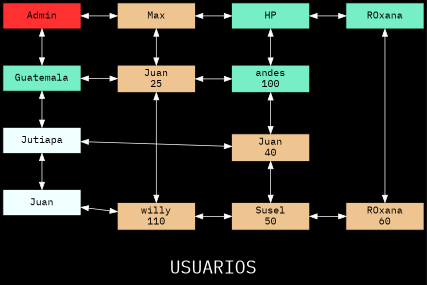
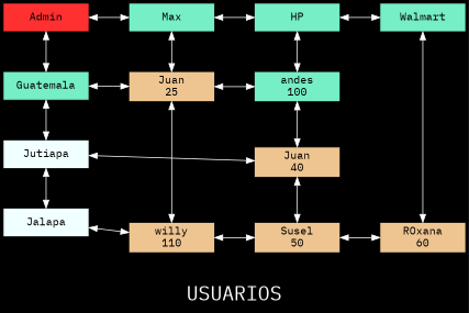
  digraph {
    bgcolor=black
    fontcolor=white
    fontname="IBM Plex Mono"
    fontsize=25
    label=USUARIOS
    nodesep=0.7
    rankdir=LR
    ranksep=0.7
    node [fillcolor=aquamarine2 fontname="IBM Plex Mono" group=1 shape=box style=filled]
    edge [color=white dir=both fontname="IBM Plex Mono"]
    n1 [fillcolor=firebrick1 label=Admin width=1.5]
    n2 [label=Guatemala width=1.5]
    n3 [fillcolor=azure1 label=Jutiapa width=1.5]
-   n4 [fillcolor=azure1 label=Juan width=1.5]
-   n5 [fillcolor=burlywood2 label=Max width=1.5]
+   n4 [fillcolor=azure1 label=Jalapa width=1.5]
+   n5 [label=Max width=1.5]
    n6 [fillcolor=burlywood2 group=27 label="Juan\n25" width=1.5]
    n7 [fillcolor=burlywood2 group=112 label="willy\n110" width=1.5]
    n8 [label=HP width=1.5]
    n9 [group=102 label="andes\n100" width=1.5]
    n10 [fillcolor=burlywood2 group=42 label="Juan\n40" width=1.5]
    n11 [fillcolor=burlywood2 group=52 label="Susel\n50" width=1.5]
-   n12 [label=ROxana width=1.5]
+   n12 [label=Walmart width=1.5]
    n13 [fillcolor=burlywood2 group=62 label="ROxana\n60" width=1.5]
    subgraph sub_1 {
      rank=same
      n1
      n2
      n3
      n4
    }
    subgraph sub_2 {
      rank=same
      n5
      n6
      n7
    }
    subgraph sub_3 {
      rank=same
      n8
      n9
      n10
      n11
    }
    subgraph sub_4 {
      rank=same
      n12
      n13
    }
    n1 -> n2
    n1 -> n5
    n2 -> n3
    n2 -> n6
    n3 -> n4
    n3 -> n10
    n4 -> n7
    n5 -> n6 [constraint=false]
    n5 -> n8
    n6 -> n7 [constraint=false]
    n6 -> n9
    n7 -> n11
    n8 -> n9 [constraint=false]
    n8 -> n12
    n9 -> n10 [constraint=false]
    n10 -> n11 [constraint=false]
    n11 -> n13
    n12 -> n13 [constraint=false]
  }
